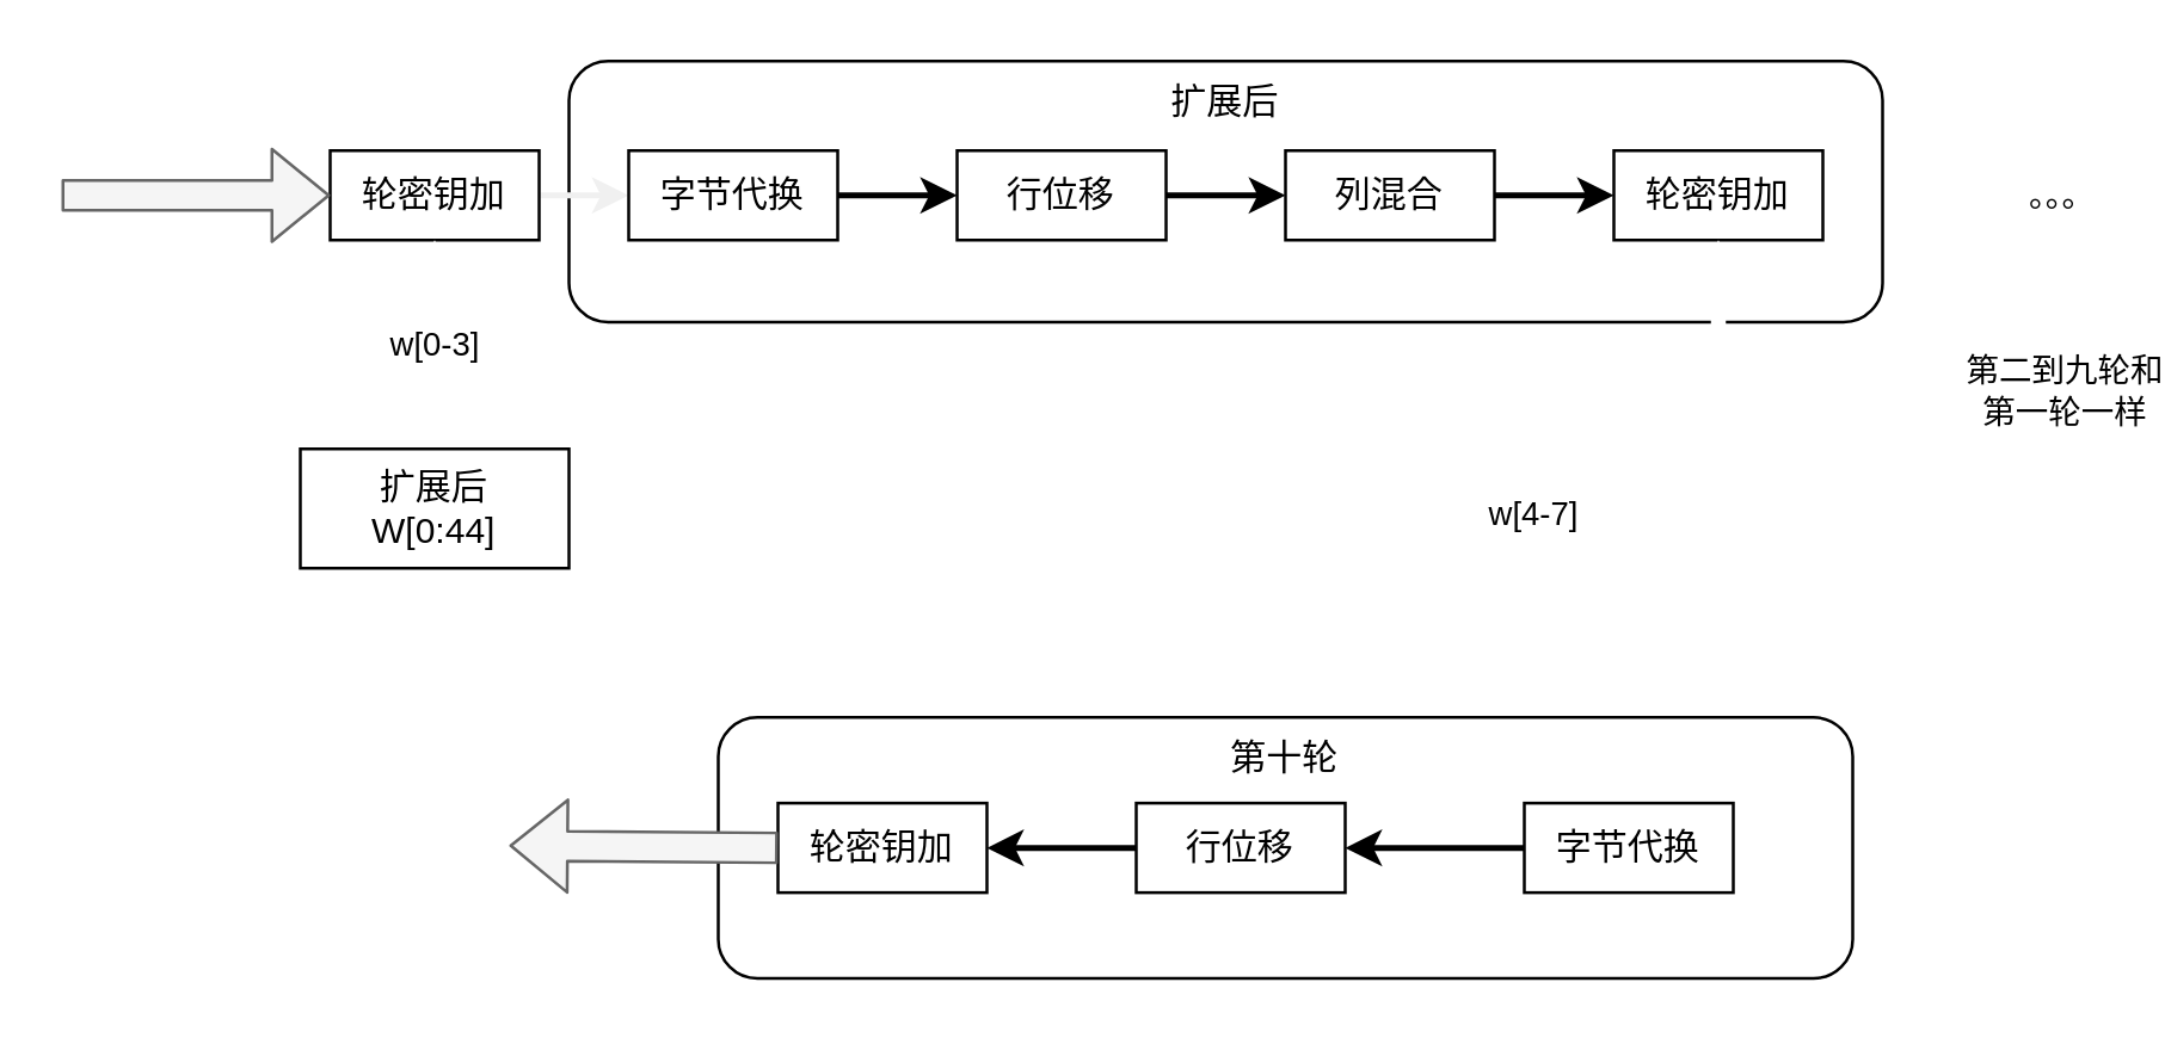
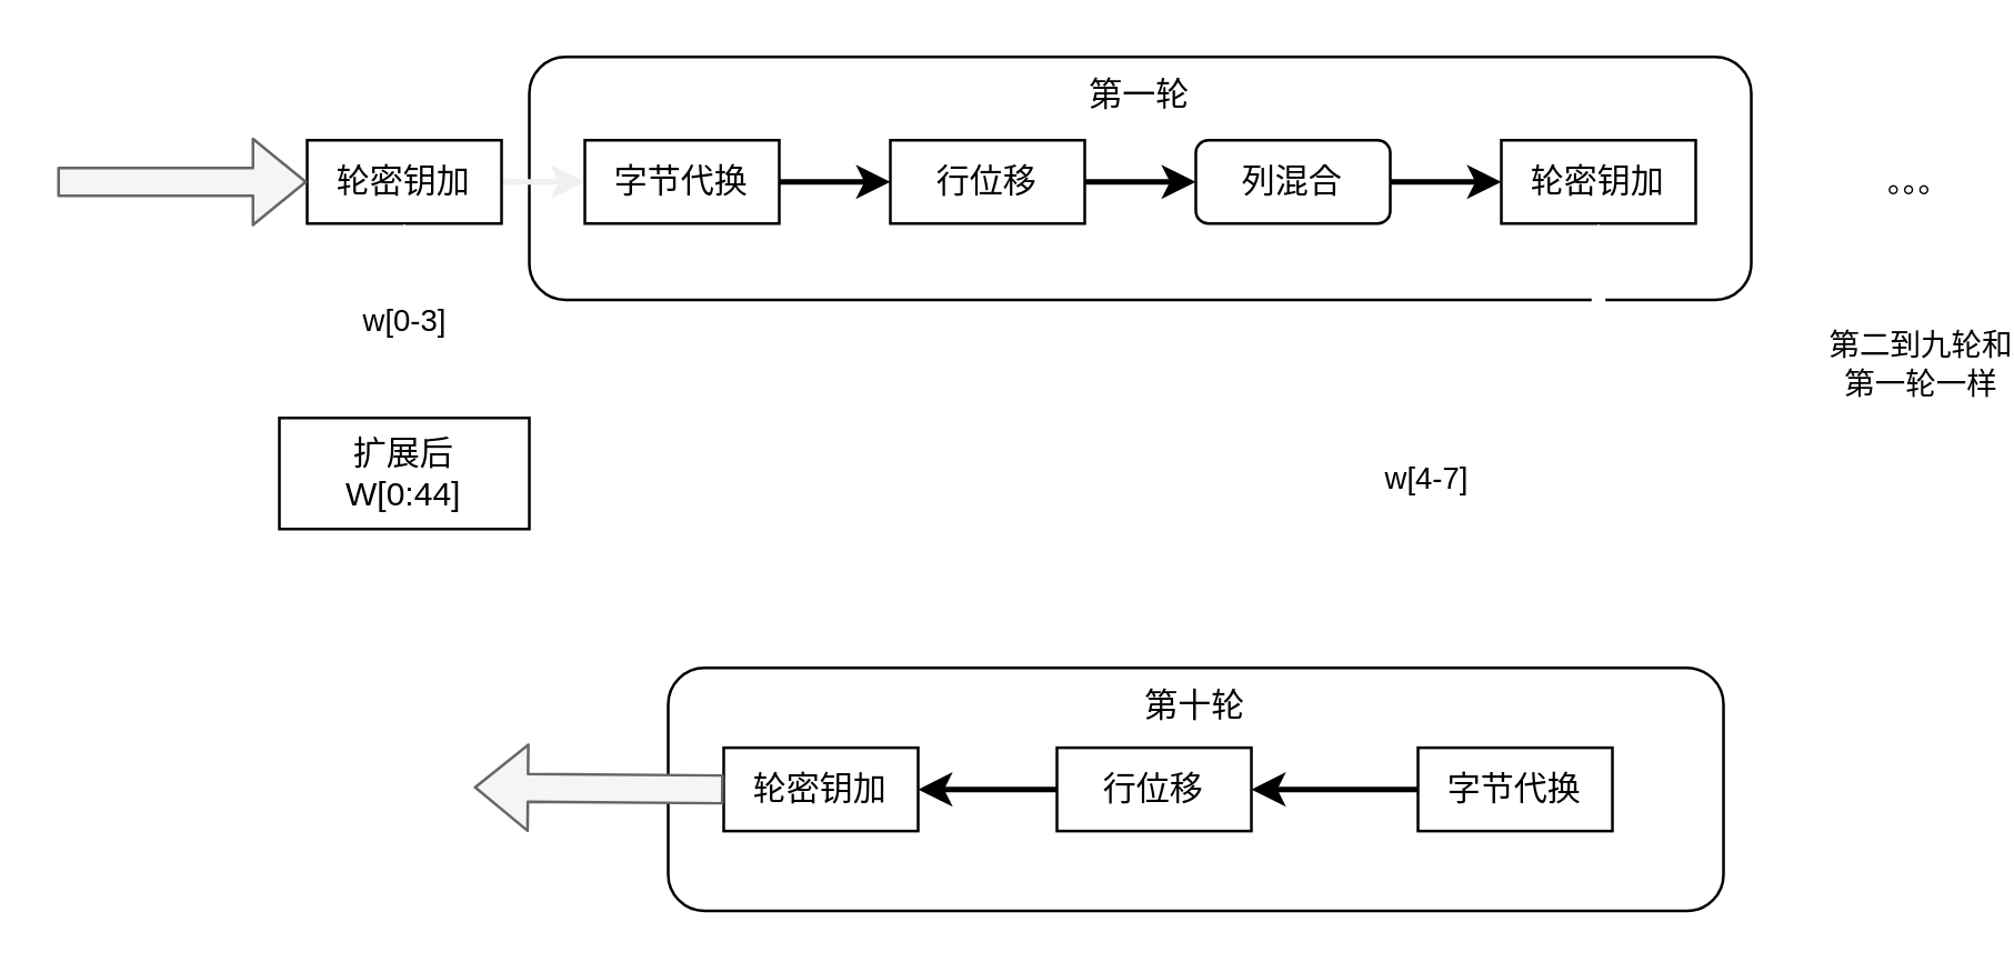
  <mxCell id="0" />
  <mxCell id="1" parent="0" />
  <mxCell id="2" value="。。。" style="edgeStyle=none;html=1;entryX=1;entryY=0.5;entryDx=0;entryDy=0;strokeWidth=5;strokeColor=#FFFFFF;" edge="1" parent="1" source="4" target="18"><mxGeometry x="-0.65" relative="1" as="geometry"><mxPoint x="720" y="63.75" as="targetPoint" /><Array as="points"><mxPoint x="690" y="64" /><mxPoint x="690" y="284" /></Array><mxPoint as="offset" /></mxGeometry></mxCell>
  <mxCell id="3" value="第二到九轮和&lt;br&gt;第一轮一样" style="edgeLabel;html=1;align=center;verticalAlign=middle;resizable=0;points=[];" vertex="1" connectable="0" parent="2"><mxGeometry x="-0.269" relative="1" as="geometry"><mxPoint y="-1" as="offset" /></mxGeometry></mxCell>
- <mxCell id="4" value="扩展后" style="rounded=1;whiteSpace=wrap;html=1;verticalAlign=top;" vertex="1" parent="1"><mxGeometry x="190" y="20" width="440" height="87.5" as="geometry" /></mxCell>
+ <mxCell id="4" value="第一轮" style="rounded=1;whiteSpace=wrap;html=1;verticalAlign=top;" vertex="1" parent="1"><mxGeometry x="190" y="20" width="440" height="87.5" as="geometry" /></mxCell>
  <mxCell id="5" value="" style="edgeStyle=none;html=1;strokeWidth=2;strokeColor=#F0F0F0;" edge="1" parent="1" source="6" target="8"><mxGeometry relative="1" as="geometry"><Array as="points"><mxPoint x="200" y="65" /></Array></mxGeometry></mxCell>
  <mxCell id="6" value="轮密钥加" style="rounded=0;whiteSpace=wrap;html=1;" vertex="1" parent="1"><mxGeometry x="110" y="50" width="70" height="30" as="geometry" /></mxCell>
  <mxCell id="7" value="" style="edgeStyle=none;html=1;strokeWidth=2;strokeColor=#000000;" edge="1" parent="1" source="8" target="10"><mxGeometry relative="1" as="geometry" /></mxCell>
  <mxCell id="8" value="字节代换" style="rounded=0;whiteSpace=wrap;html=1;verticalAlign=middle;" vertex="1" parent="1"><mxGeometry x="210" y="50" width="70" height="30" as="geometry" /></mxCell>
  <mxCell id="9" value="" style="edgeStyle=none;html=1;strokeWidth=2;strokeColor=#000000;rounded=1;" edge="1" parent="1" source="10" target="12"><mxGeometry relative="1" as="geometry" /></mxCell>
  <mxCell id="10" value="行位移" style="rounded=0;whiteSpace=wrap;html=1;verticalAlign=middle;" vertex="1" parent="1"><mxGeometry x="320" y="50" width="70" height="30" as="geometry" /></mxCell>
  <mxCell id="11" value="" style="edgeStyle=none;html=1;strokeWidth=2;strokeColor=#000000;" edge="1" parent="1" source="12" target="13"><mxGeometry relative="1" as="geometry" /></mxCell>
- <mxCell id="12" value="列混合" style="rounded=0;whiteSpace=wrap;html=1;verticalAlign=middle;" vertex="1" parent="1"><mxGeometry x="430" y="50" width="70" height="30" as="geometry" /></mxCell>
+ <mxCell id="12" value="列混合" style="whiteSpace=wrap;html=1;verticalAlign=middle;rounded=1;" vertex="1" parent="1"><mxGeometry x="430" y="50" width="70" height="30" as="geometry" /></mxCell>
  <mxCell id="13" value="轮密钥加" style="rounded=0;whiteSpace=wrap;html=1;" vertex="1" parent="1"><mxGeometry x="540" y="50" width="70" height="30" as="geometry" /></mxCell>
  <mxCell id="14" style="edgeStyle=none;html=1;entryX=0.5;entryY=1;entryDx=0;entryDy=0;fillColor=#f5f5f5;strokeColor=#FFFFFF;strokeWidth=5;" edge="1" parent="1" source="17" target="13"><mxGeometry relative="1" as="geometry"><mxPoint x="620" y="170" as="targetPoint" /><Array as="points"><mxPoint x="575" y="170" /></Array></mxGeometry></mxCell>
  <mxCell id="15" value="w[4-7]" style="edgeLabel;html=1;align=center;verticalAlign=middle;resizable=0;points=[];" vertex="1" connectable="0" parent="14"><mxGeometry x="0.36" y="-1" relative="1" as="geometry"><mxPoint x="-1" as="offset" /></mxGeometry></mxCell>
  <mxCell id="16" value="w[0-3]" style="edgeStyle=none;html=1;entryX=0.5;entryY=1;entryDx=0;entryDy=0;strokeWidth=2;strokeColor=#FFFFFF;" edge="1" parent="1" source="17" target="6"><mxGeometry relative="1" as="geometry" /></mxCell>
  <mxCell id="17" value="扩展后&lt;br&gt;W[0:44]" style="rounded=0;whiteSpace=wrap;html=1;" vertex="1" parent="1"><mxGeometry x="100" y="150" width="90" height="40" as="geometry" /></mxCell>
  <mxCell id="18" value="第十轮" style="rounded=1;whiteSpace=wrap;html=1;verticalAlign=top;" vertex="1" parent="1"><mxGeometry x="240" y="240" width="380" height="87.5" as="geometry" /></mxCell>
  <mxCell id="19" style="edgeStyle=none;html=1;strokeWidth=2;strokeColor=#000000;" edge="1" parent="1" source="20" target="22"><mxGeometry relative="1" as="geometry" /></mxCell>
  <mxCell id="20" value="字节代换" style="rounded=0;whiteSpace=wrap;html=1;verticalAlign=middle;" vertex="1" parent="1"><mxGeometry x="510" y="268.75" width="70" height="30" as="geometry" /></mxCell>
  <mxCell id="21" style="edgeStyle=none;html=1;entryX=1;entryY=0.5;entryDx=0;entryDy=0;strokeWidth=2;strokeColor=#000000;" edge="1" parent="1" source="22" target="23"><mxGeometry relative="1" as="geometry" /></mxCell>
  <mxCell id="22" value="行位移" style="rounded=0;whiteSpace=wrap;html=1;verticalAlign=middle;" vertex="1" parent="1"><mxGeometry x="380" y="268.75" width="70" height="30" as="geometry" /></mxCell>
  <mxCell id="23" value="轮密钥加" style="rounded=0;whiteSpace=wrap;html=1;" vertex="1" parent="1"><mxGeometry x="260" y="268.75" width="70" height="30" as="geometry" /></mxCell>
  <mxCell id="24" value="" style="shape=flexArrow;endArrow=classic;html=1;entryX=0;entryY=0.5;entryDx=0;entryDy=0;labelBackgroundColor=#CC0000;textOpacity=0;fontColor=#FF0000;fillColor=#f5f5f5;strokeColor=#666666;" edge="1" parent="1" target="6"><mxGeometry width="50" height="50" relative="1" as="geometry"><mxPoint x="20" y="65" as="sourcePoint" /><mxPoint x="80" y="60" as="targetPoint" /></mxGeometry></mxCell>
  <mxCell id="25" value="" style="shape=flexArrow;endArrow=classic;html=1;exitX=0;exitY=0.5;exitDx=0;exitDy=0;fillColor=#f5f5f5;strokeColor=#666666;" edge="1" parent="1" source="23"><mxGeometry width="50" height="50" relative="1" as="geometry"><mxPoint x="170" y="283.04" as="sourcePoint" /><mxPoint x="170" y="283" as="targetPoint" /></mxGeometry></mxCell>
